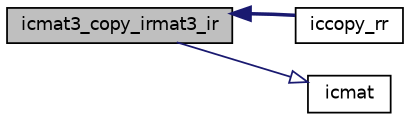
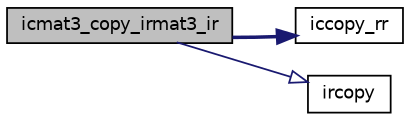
  digraph {
    rankdir=LR
    node [color=black fillcolor=white fontname=Helvetica fontsize=10 shape=record style=filled]
    edge [color=midnightblue fontname=Helvetica fontsize=10 labelfontname=Helvetica labelfontsize=10]
    n1 [fillcolor=grey75 fontcolor=black height=0.2 label=icmat3_copy_irmat3_ir width=0.4]
    n2 [height=0.2 label=iccopy_rr width=0.4]
-   n3 [height=0.2 label=icmat width=0.4]
-   n2 -> n1 [arrowhead=normal style=bold]
+   n3 [height=0.2 label=ircopy width=0.4]
+   n1 -> n2 [arrowhead=normal style=bold]
    n1 -> n3 [arrowhead=onormal style=solid]
  }
